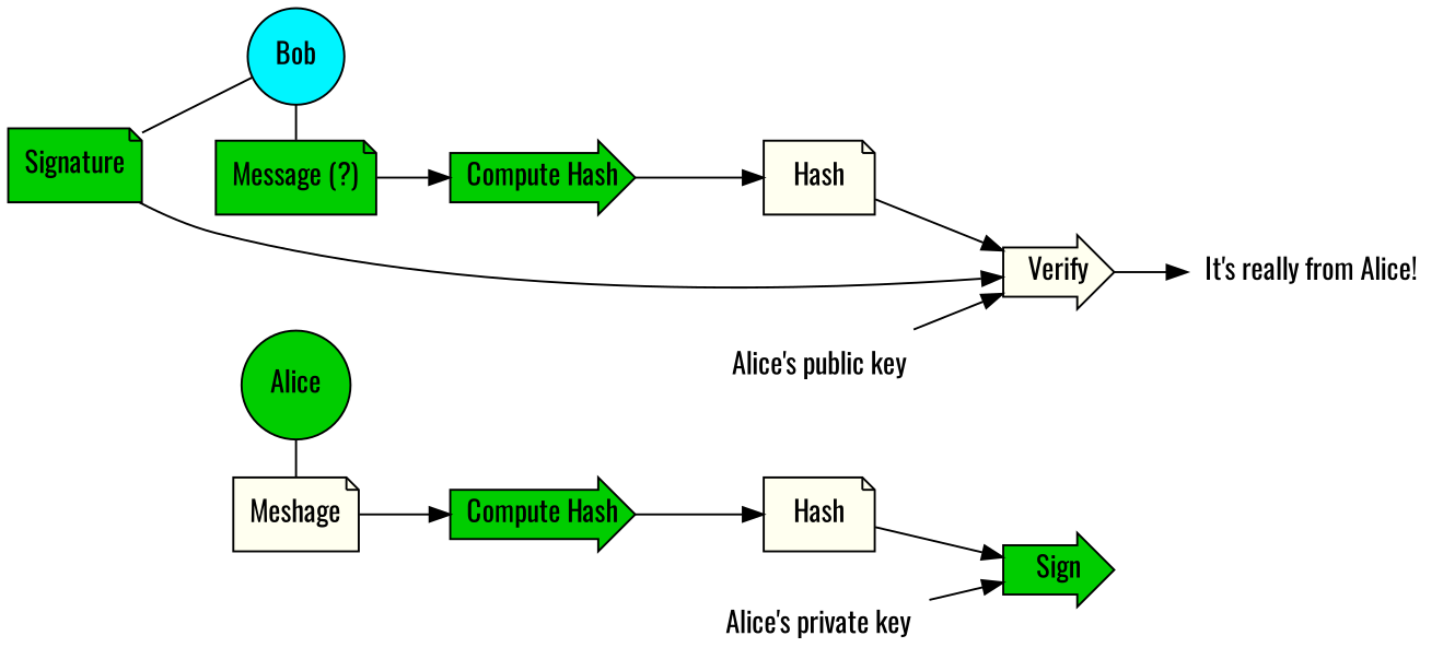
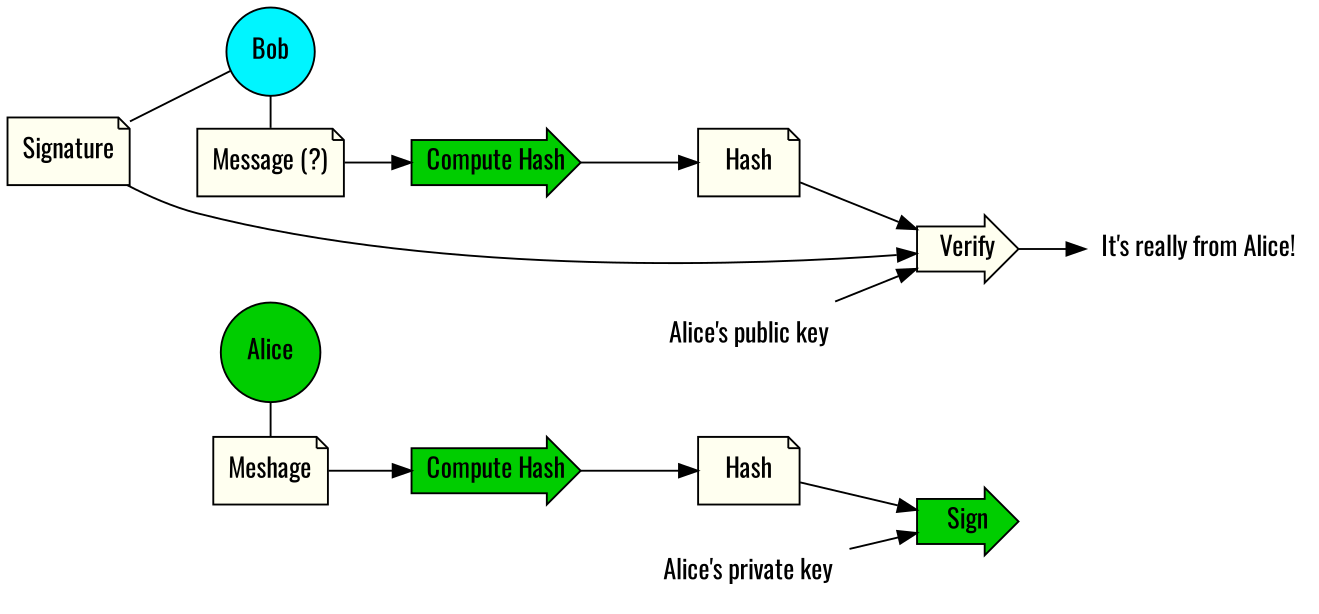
  digraph {
    fontname=Oswald
    rankdir=LR
    node [fillcolor=green3 fontname=Oswald shape=note style=filled]
    edge [fontname=Oswald]
    n1 [fillcolor=ivory label=Meshage]
-   n2 [label="Message (?)"]
+   n2 [fillcolor=ivory label="Message (?)"]
    n3 [label=Alice shape=circle]
    n4 [fillcolor=turquoise1 label=Bob shape=circle]
    n5 [label="Compute Hash" shape=rarrow]
    n6 [label="Compute Hash" shape=rarrow]
    n7 [fillcolor=ivory label=Hash]
    n8 [label=Sign shape=rarrow]
    n9 [fillcolor=ivory label=Hash]
    n10 [fillcolor=ivory label=Verify shape=rarrow]
    n11 [label="It's really from Alice!" shape=none style=none]
-   n12 [label=Signature]
+   n12 [fillcolor=ivory label=Signature]
    n13 [label="Alice's public key" shape=none style=none]
    n14 [label="Alice's private key" shape=none style=none]
    subgraph sub_1 {
      rank=same
      n1
      n2
      n3
      n4
    }
    subgraph sub_2 {
      rank=same
      n2
      n4
    }
    n1 -> n5
    n2 -> n6
    n3 -> n1 [dir=none]
    n4 -> n2 [dir=none]
    n5 -> n7
    n6 -> n9
    n7 -> n8
    n9 -> n10
    n10 -> n11
    n12 -> n4 [dir=none]
    n12 -> n10
    n13 -> n10
    n14 -> n8
  }
